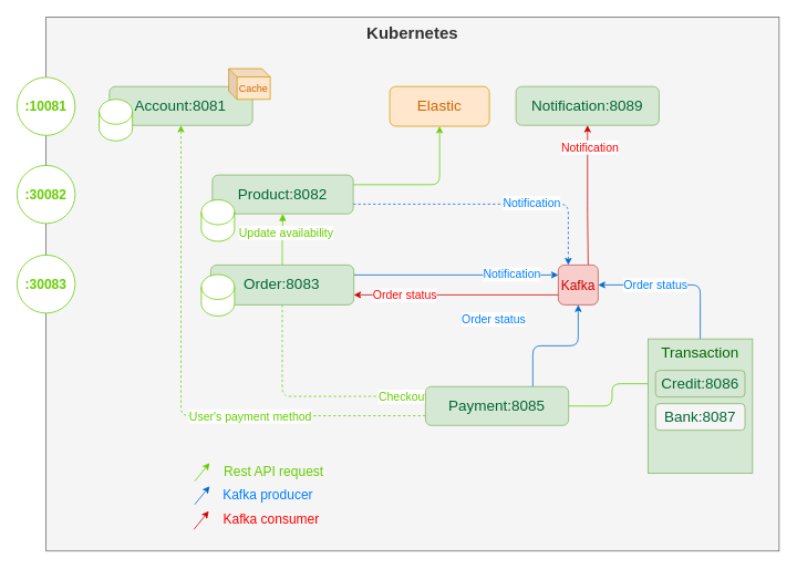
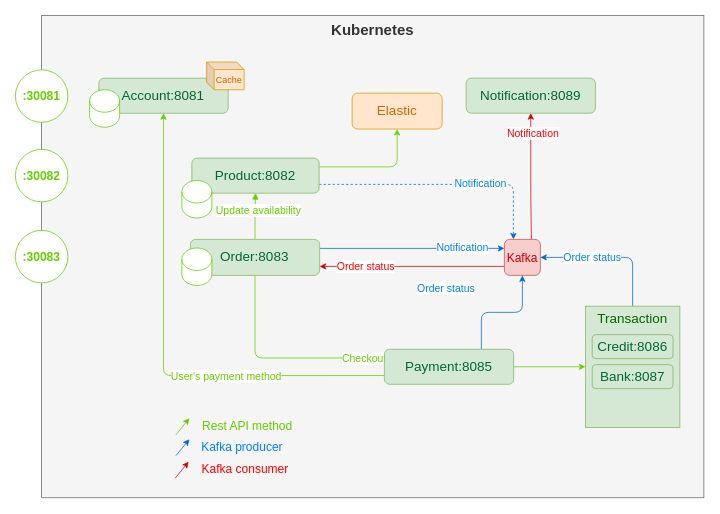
  <mxCell id="0" />
  <mxCell id="1" parent="0" />
  <mxCell id="2" value="Kubernetes" style="rounded=0;whiteSpace=wrap;html=1;fillColor=#f5f5f5;fontColor=#333333;strokeColor=#666666;verticalAlign=top;fontSize=20;fontStyle=1" parent="1" vertex="1"><mxGeometry x="55" y="20" width="883" height="643" as="geometry" /></mxCell>
  <mxCell id="3" style="edgeStyle=orthogonalEdgeStyle;rounded=1;orthogonalLoop=1;jettySize=auto;html=1;exitX=1;exitY=0.75;exitDx=0;exitDy=0;entryX=0.25;entryY=0;entryDx=0;entryDy=0;dashed=1;strokeColor=#0066CC;fontSize=14;fontColor=#66CC00;" edge="1" parent="1" source="6" target="35"><mxGeometry relative="1" as="geometry" /></mxCell>
  <mxCell id="4" value="Notification" style="edgeLabel;html=1;align=center;verticalAlign=middle;resizable=0;points=[];fontSize=14;fontColor=#007FFF;" vertex="1" connectable="0" parent="3"><mxGeometry x="0.127" y="2" relative="1" as="geometry"><mxPoint x="27" as="offset" /></mxGeometry></mxCell>
  <mxCell id="5" style="edgeStyle=orthogonalEdgeStyle;rounded=1;orthogonalLoop=1;jettySize=auto;html=1;exitX=1;exitY=0.25;exitDx=0;exitDy=0;entryX=0.5;entryY=1;entryDx=0;entryDy=0;strokeColor=#66CC00;fontSize=14;fontColor=#007FFF;" edge="1" parent="1" source="6" target="26"><mxGeometry relative="1" as="geometry" /></mxCell>
  <mxCell id="6" value="Product:8082" style="rounded=1;whiteSpace=wrap;html=1;fillColor=#d5e8d4;strokeColor=#82b366;fontSize=18;fontColor=#006633;fontStyle=0" parent="1" vertex="1"><mxGeometry x="255.32" y="210.12" width="169.68" height="46.76" as="geometry" /></mxCell>
  <mxCell id="7" style="edgeStyle=orthogonalEdgeStyle;rounded=1;orthogonalLoop=1;jettySize=auto;html=1;exitX=0.5;exitY=0;exitDx=0;exitDy=0;entryX=0.5;entryY=1;entryDx=0;entryDy=0;strokeColor=#66CC00;fontSize=16;fontColor=#66CC00;startArrow=none;startFill=0;endArrow=block;endFill=1;" parent="1" source="13" target="6" edge="1"><mxGeometry relative="1" as="geometry" /></mxCell>
  <mxCell id="8" value="Update availability" style="edgeLabel;html=1;align=center;verticalAlign=middle;resizable=0;points=[];fontSize=14;fontColor=#66CC00;" parent="7" vertex="1" connectable="0"><mxGeometry x="0.019" y="-1" relative="1" as="geometry"><mxPoint x="2" y="-8" as="offset" /></mxGeometry></mxCell>
  <mxCell id="9" style="edgeStyle=orthogonalEdgeStyle;rounded=1;orthogonalLoop=1;jettySize=auto;html=1;exitX=1;exitY=0.25;exitDx=0;exitDy=0;strokeColor=#0066CC;entryX=0;entryY=0.25;entryDx=0;entryDy=0;" parent="1" source="13" target="35" edge="1"><mxGeometry relative="1" as="geometry"><mxPoint x="678.029" y="313.029" as="targetPoint" /></mxGeometry></mxCell>
  <mxCell id="10" value="Notification" style="edgeLabel;html=1;align=center;verticalAlign=middle;resizable=0;points=[];fontSize=14;fontColor=#007FFF;" parent="9" vertex="1" connectable="0"><mxGeometry x="0.17" y="1" relative="1" as="geometry"><mxPoint x="46" as="offset" /></mxGeometry></mxCell>
- <mxCell id="11" style="edgeStyle=orthogonalEdgeStyle;rounded=1;orthogonalLoop=1;jettySize=auto;html=1;exitX=0.5;exitY=1;exitDx=0;exitDy=0;entryX=0;entryY=0.25;entryDx=0;entryDy=0;fontSize=16;fontColor=#66CC00;startArrow=none;startFill=0;strokeColor=#66CC00;dashed=1;" parent="1" source="13" target="19" edge="1"><mxGeometry relative="1" as="geometry" /></mxCell>
+ <mxCell id="11" style="edgeStyle=orthogonalEdgeStyle;rounded=1;orthogonalLoop=1;jettySize=auto;html=1;exitX=0.5;exitY=1;exitDx=0;exitDy=0;entryX=0;entryY=0.25;entryDx=0;entryDy=0;fontSize=16;fontColor=#66CC00;startArrow=none;startFill=0;strokeColor=#66CC00;" parent="1" source="13" target="19" edge="1"><mxGeometry relative="1" as="geometry" /></mxCell>
  <mxCell id="12" value="Checkout" style="edgeLabel;html=1;align=center;verticalAlign=middle;resizable=0;points=[];fontSize=14;fontColor=#66CC00;" parent="11" vertex="1" connectable="0"><mxGeometry x="0.205" y="-1" relative="1" as="geometry"><mxPoint x="85" y="-1" as="offset" /></mxGeometry></mxCell>
  <mxCell id="13" value="Order:8083" style="rounded=1;whiteSpace=wrap;html=1;fillColor=#d5e8d4;strokeColor=#82b366;fontSize=18;fontColor=#006633;fontStyle=0" parent="1" vertex="1"><mxGeometry x="253.324" y="318.497" width="172.394" height="48" as="geometry" /></mxCell>
  <mxCell id="14" style="edgeStyle=orthogonalEdgeStyle;rounded=1;orthogonalLoop=1;jettySize=auto;html=1;exitX=0.75;exitY=0;exitDx=0;exitDy=0;entryX=0.5;entryY=1;entryDx=0;entryDy=0;strokeColor=#0066CC;startArrow=none;startFill=0;" parent="1" source="19" target="35" edge="1"><mxGeometry relative="1" as="geometry"><mxPoint x="695" y="354" as="targetPoint" /></mxGeometry></mxCell>
  <mxCell id="15" value="Order status" style="edgeLabel;html=1;align=center;verticalAlign=middle;resizable=0;points=[];fontSize=14;fontColor=#007FFF;" parent="14" vertex="1" connectable="0"><mxGeometry x="-0.71" relative="1" as="geometry"><mxPoint x="-48" y="-59" as="offset" /></mxGeometry></mxCell>
- <mxCell id="16" style="edgeStyle=orthogonalEdgeStyle;rounded=1;orthogonalLoop=1;jettySize=auto;html=1;exitX=1;exitY=0.5;exitDx=0;exitDy=0;fontSize=16;fontColor=#66CC00;startArrow=none;startFill=0;strokeColor=#66CC00;" parent="1" source="19" target="30" edge="1"><mxGeometry relative="1" as="geometry" /></mxCell>
- <mxCell id="17" style="edgeStyle=orthogonalEdgeStyle;rounded=1;orthogonalLoop=1;jettySize=auto;html=1;exitX=0;exitY=0.75;exitDx=0;exitDy=0;fontSize=14;fontColor=#66CC00;startArrow=none;startFill=0;endArrow=classic;endFill=1;strokeColor=#66CC00;dashed=1;" parent="1" source="19" target="44" edge="1"><mxGeometry relative="1" as="geometry" /></mxCell>
+ <mxCell id="16" style="edgeStyle=orthogonalEdgeStyle;rounded=1;orthogonalLoop=1;jettySize=auto;html=1;exitX=1;exitY=0.5;exitDx=0;exitDy=0;entryX=0;entryY=0.5;entryDx=0;entryDy=0;fontSize=16;fontColor=#66CC00;startArrow=none;startFill=0;strokeColor=#66CC00;" parent="1" source="19" target="29" edge="1"><mxGeometry relative="1" as="geometry" /></mxCell>
+ <mxCell id="17" style="edgeStyle=orthogonalEdgeStyle;rounded=1;orthogonalLoop=1;jettySize=auto;html=1;exitX=0;exitY=0.75;exitDx=0;exitDy=0;fontSize=14;fontColor=#66CC00;startArrow=none;startFill=0;endArrow=classic;endFill=1;strokeColor=#66CC00;dashed=0;" parent="1" source="19" target="44" edge="1"><mxGeometry relative="1" as="geometry" /></mxCell>
  <mxCell id="18" value="User's payment method" style="edgeLabel;html=1;align=center;verticalAlign=middle;resizable=0;points=[];fontSize=14;fontColor=#66CC00;" parent="17" vertex="1" connectable="0"><mxGeometry x="-0.342" relative="1" as="geometry"><mxPoint as="offset" /></mxGeometry></mxCell>
  <mxCell id="19" value="Payment:8085" style="rounded=1;whiteSpace=wrap;html=1;fillColor=#d5e8d4;strokeColor=#82b366;fontSize=18;fontColor=#006633;fontStyle=0" parent="1" vertex="1"><mxGeometry x="512" y="464.977" width="172.394" height="46.765" as="geometry" /></mxCell>
  <mxCell id="20" value="" style="shape=cylinder3;whiteSpace=wrap;html=1;boundedLbl=1;backgroundOutline=1;size=15;strokeColor=#66CC00;" parent="1" vertex="1"><mxGeometry x="242" y="240" width="40" height="50" as="geometry" /></mxCell>
  <mxCell id="21" value="" style="shape=cylinder3;whiteSpace=wrap;html=1;boundedLbl=1;backgroundOutline=1;size=15;strokeColor=#66CC00;" parent="1" vertex="1"><mxGeometry x="242" y="330" width="40" height="50" as="geometry" /></mxCell>
- <mxCell id="22" value="&lt;font style=&quot;font-size: 16px;&quot;&gt;:10081&lt;/font&gt;" style="ellipse;whiteSpace=wrap;html=1;aspect=fixed;fontSize=16;fontColor=#66CC00;strokeColor=#66CC00;fontStyle=1" parent="1" vertex="1"><mxGeometry x="20" y="92.44" width="70" height="70" as="geometry" /></mxCell>
+ <mxCell id="22" value="&lt;font style=&quot;font-size: 16px;&quot;&gt;:30081&lt;/font&gt;" style="ellipse;whiteSpace=wrap;html=1;aspect=fixed;fontSize=16;fontColor=#66CC00;strokeColor=#66CC00;fontStyle=1" parent="1" vertex="1"><mxGeometry x="20" y="92.44" width="70" height="70" as="geometry" /></mxCell>
  <mxCell id="23" value="&lt;font style=&quot;font-size: 16px;&quot;&gt;:30082&lt;/font&gt;" style="ellipse;whiteSpace=wrap;html=1;aspect=fixed;fontSize=16;fontColor=#66CC00;strokeColor=#66CC00;fontStyle=1" parent="1" vertex="1"><mxGeometry x="20" y="198.5" width="70" height="70" as="geometry" /></mxCell>
  <mxCell id="24" value="&lt;font style=&quot;font-size: 16px;&quot;&gt;:30083&lt;/font&gt;" style="ellipse;whiteSpace=wrap;html=1;aspect=fixed;fontSize=16;fontColor=#66CC00;strokeColor=#66CC00;fontStyle=1" parent="1" vertex="1"><mxGeometry x="20" y="306.5" width="70" height="70" as="geometry" /></mxCell>
  <mxCell id="25" style="edgeStyle=orthogonalEdgeStyle;rounded=1;orthogonalLoop=1;jettySize=auto;html=1;exitX=0;exitY=0.75;exitDx=0;exitDy=0;entryX=1;entryY=0.75;entryDx=0;entryDy=0;fontSize=16;fontColor=#66CC00;startArrow=none;startFill=0;endArrow=classic;endFill=1;strokeColor=#CC0000;" parent="1" source="35" target="13" edge="1"><mxGeometry relative="1" as="geometry"><mxPoint x="671" y="330" as="sourcePoint" /></mxGeometry></mxCell>
- <mxCell id="26" value="&lt;font style=&quot;font-size: 18px;&quot;&gt;Elastic&lt;/font&gt;" style="rounded=1;whiteSpace=wrap;html=1;fillColor=#ffe6cc;strokeColor=#d79b00;fontColor=#CC6600;" parent="1" vertex="1"><mxGeometry x="469" y="103.5" width="120" height="47.88" as="geometry" /></mxCell>
+ <mxCell id="26" value="&lt;font style=&quot;font-size: 18px;&quot;&gt;Elastic&lt;/font&gt;" style="rounded=1;whiteSpace=wrap;html=1;fillColor=#ffe6cc;strokeColor=#d79b00;fontColor=#CC6600;" parent="1" vertex="1"><mxGeometry x="469" y="123.5" width="120" height="47.88" as="geometry" /></mxCell>
  <mxCell id="27" style="edgeStyle=orthogonalEdgeStyle;rounded=1;orthogonalLoop=1;jettySize=auto;html=1;exitX=0.5;exitY=0;exitDx=0;exitDy=0;fontSize=16;fontColor=#66CC00;startArrow=none;startFill=0;strokeColor=#0066CC;entryX=1;entryY=0.5;entryDx=0;entryDy=0;" parent="1" source="29" target="35" edge="1"><mxGeometry relative="1" as="geometry"><mxPoint x="719" y="330" as="targetPoint" /></mxGeometry></mxCell>
  <mxCell id="28" value="Order status" style="edgeLabel;html=1;align=center;verticalAlign=middle;resizable=0;points=[];fontSize=14;fontColor=#007FFF;" vertex="1" connectable="0" parent="27"><mxGeometry x="0.277" y="-2" relative="1" as="geometry"><mxPoint y="2" as="offset" /></mxGeometry></mxCell>
  <mxCell id="29" value="Transaction" style="rounded=0;whiteSpace=wrap;html=1;fontSize=18;fillColor=#d5e8d4;strokeColor=#82b366;verticalAlign=top;fontColor=#006600;" parent="1" vertex="1"><mxGeometry x="779.99" y="407.54" width="126" height="161.63" as="geometry" /></mxCell>
  <mxCell id="30" value="Credit:8086" style="rounded=1;whiteSpace=wrap;html=1;fillColor=#d5e8d4;strokeColor=#82b366;fontSize=18;fontColor=#006633;fontStyle=0" parent="1" vertex="1"><mxGeometry x="789.12" y="445.54" width="107.75" height="32" as="geometry" /></mxCell>
- <mxCell id="31" value="Bank:8087" style="rounded=1;whiteSpace=wrap;html=1;fillColor=#f5f5f5;strokeColor=#82b366;fontSize=18;fontColor=#006633;fontStyle=0;" parent="1" vertex="1"><mxGeometry x="789.12" y="485.54" width="107.75" height="32" as="geometry" /></mxCell>
+ <mxCell id="31" value="Bank:8087" style="rounded=1;whiteSpace=wrap;html=1;fillColor=#d5e8d4;strokeColor=#82b366;fontSize=18;fontColor=#006633;fontStyle=0" parent="1" vertex="1"><mxGeometry x="789.12" y="485.54" width="107.75" height="32" as="geometry" /></mxCell>
  <mxCell id="32" style="edgeStyle=orthogonalEdgeStyle;rounded=1;orthogonalLoop=1;jettySize=auto;html=1;exitX=0.5;exitY=1;exitDx=0;exitDy=0;entryX=0.75;entryY=0;entryDx=0;entryDy=0;fontSize=16;fontColor=#66CC00;startArrow=classic;startFill=1;strokeColor=#CC0000;endArrow=none;endFill=0;" parent="1" source="34" target="35" edge="1"><mxGeometry relative="1" as="geometry"><mxPoint x="678.029" y="346.971" as="targetPoint" /><Array as="points"><mxPoint x="707" y="257" /></Array></mxGeometry></mxCell>
  <mxCell id="33" value="Notification" style="edgeLabel;html=1;align=center;verticalAlign=middle;resizable=0;points=[];fontSize=14;fontColor=#FF0000;" parent="32" vertex="1" connectable="0"><mxGeometry x="-0.152" y="1" relative="1" as="geometry"><mxPoint x="1" y="-45" as="offset" /></mxGeometry></mxCell>
  <mxCell id="34" value="Notification:8089" style="rounded=1;whiteSpace=wrap;html=1;fillColor=#d5e8d4;strokeColor=#82b366;fontSize=18;fontColor=#006633;fontStyle=0" parent="1" vertex="1"><mxGeometry x="621" y="103.497" width="172.394" height="46.765" as="geometry" /></mxCell>
  <mxCell id="35" value="Kafka" style="rounded=1;whiteSpace=wrap;html=1;fontSize=16;fillColor=#f8cecc;strokeColor=#b85450;fontColor=#CC0000;" parent="1" vertex="1"><mxGeometry x="672" y="318.5" width="48" height="48" as="geometry" /></mxCell>
  <mxCell id="36" value="Order status" style="edgeLabel;html=1;align=center;verticalAlign=middle;resizable=0;points=[];fontSize=14;fontColor=#FF0000;" parent="1" vertex="1" connectable="0"><mxGeometry x="486.996" y="354.004" as="geometry" /></mxCell>
  <mxCell id="37" value="" style="endArrow=classic;html=1;rounded=1;fontSize=16;fontColor=#CC0000;strokeColor=#66CC00;" parent="1" edge="1"><mxGeometry width="50" height="50" relative="1" as="geometry"><mxPoint x="234" y="579" as="sourcePoint" /><mxPoint x="252" y="557" as="targetPoint" /></mxGeometry></mxCell>
  <mxCell id="38" value="" style="endArrow=classic;html=1;rounded=1;fontSize=16;fontColor=#CC0000;strokeColor=#0066CC;" parent="1" edge="1"><mxGeometry width="50" height="50" relative="1" as="geometry"><mxPoint x="234" y="607" as="sourcePoint" /><mxPoint x="252" y="585" as="targetPoint" /></mxGeometry></mxCell>
  <mxCell id="39" value="" style="endArrow=classic;html=1;rounded=1;fontSize=16;fontColor=#CC0000;strokeColor=#CC0000;" parent="1" edge="1"><mxGeometry width="50" height="50" relative="1" as="geometry"><mxPoint x="233" y="637" as="sourcePoint" /><mxPoint x="251" y="615" as="targetPoint" /></mxGeometry></mxCell>
- <mxCell id="40" value="Rest API request" style="text;html=1;strokeColor=none;fillColor=none;align=center;verticalAlign=middle;whiteSpace=wrap;rounded=0;fontSize=16;fontColor=#66CC00;" parent="1" vertex="1"><mxGeometry x="254.32" y="552.3" width="150.68" height="30" as="geometry" /></mxCell>
+ <mxCell id="40" value="Rest API method" style="text;html=1;strokeColor=none;fillColor=none;align=center;verticalAlign=middle;whiteSpace=wrap;rounded=0;fontSize=16;fontColor=#66CC00;" parent="1" vertex="1"><mxGeometry x="254.32" y="552.3" width="150.68" height="30" as="geometry" /></mxCell>
  <mxCell id="41" value="Kafka producer" style="text;html=1;strokeColor=none;fillColor=none;align=center;verticalAlign=middle;whiteSpace=wrap;rounded=0;fontSize=16;fontColor=#007FFF;" parent="1" vertex="1"><mxGeometry x="252.32" y="580" width="141" height="30" as="geometry" /></mxCell>
  <mxCell id="42" value="Kafka consumer" style="text;html=1;strokeColor=none;fillColor=none;align=center;verticalAlign=middle;whiteSpace=wrap;rounded=0;fontSize=16;fontColor=#FF0000;" parent="1" vertex="1"><mxGeometry x="256.16" y="610" width="141" height="30" as="geometry" /></mxCell>
  <mxCell id="43" value="" style="group" parent="1" vertex="1" connectable="0"><mxGeometry x="119" y="82" width="206" height="87" as="geometry" /></mxCell>
  <mxCell id="44" value="Account:8081" style="rounded=1;whiteSpace=wrap;html=1;fillColor=#d5e8d4;strokeColor=#82b366;fontSize=18;fontColor=#006633;fontStyle=0" parent="43" vertex="1"><mxGeometry x="12.324" y="21.588" width="172.394" height="46.765" as="geometry" /></mxCell>
  <mxCell id="45" value="" style="shape=cylinder3;whiteSpace=wrap;html=1;boundedLbl=1;backgroundOutline=1;size=15;strokeColor=#66CC00;" parent="43" vertex="1"><mxGeometry y="37" width="40" height="50" as="geometry" /></mxCell>
  <mxCell id="46" value="Cache" style="shape=cube;whiteSpace=wrap;html=1;boundedLbl=1;backgroundOutline=1;darkOpacity=0.05;darkOpacity2=0.1;fontSize=12;size=10;fillColor=#ffe6cc;strokeColor=#d79b00;fontColor=#CC6600;" parent="43" vertex="1"><mxGeometry x="156" width="50" height="37" as="geometry" /></mxCell>
